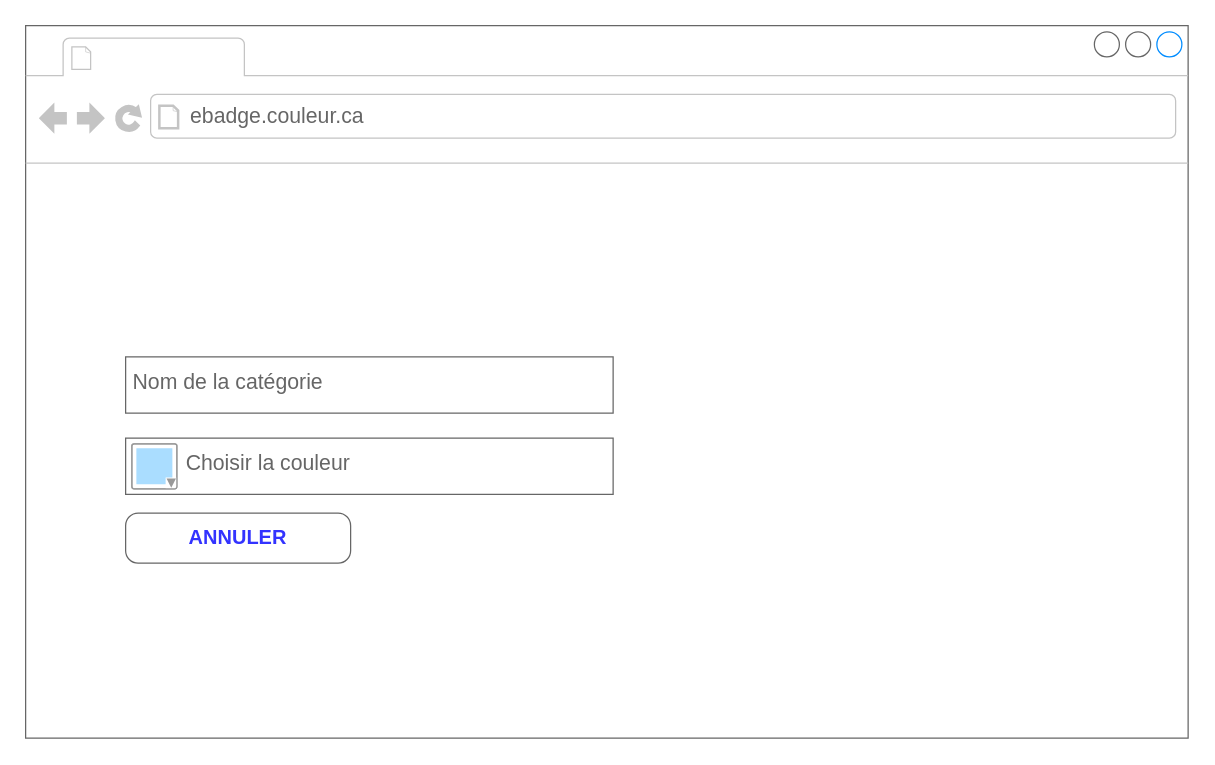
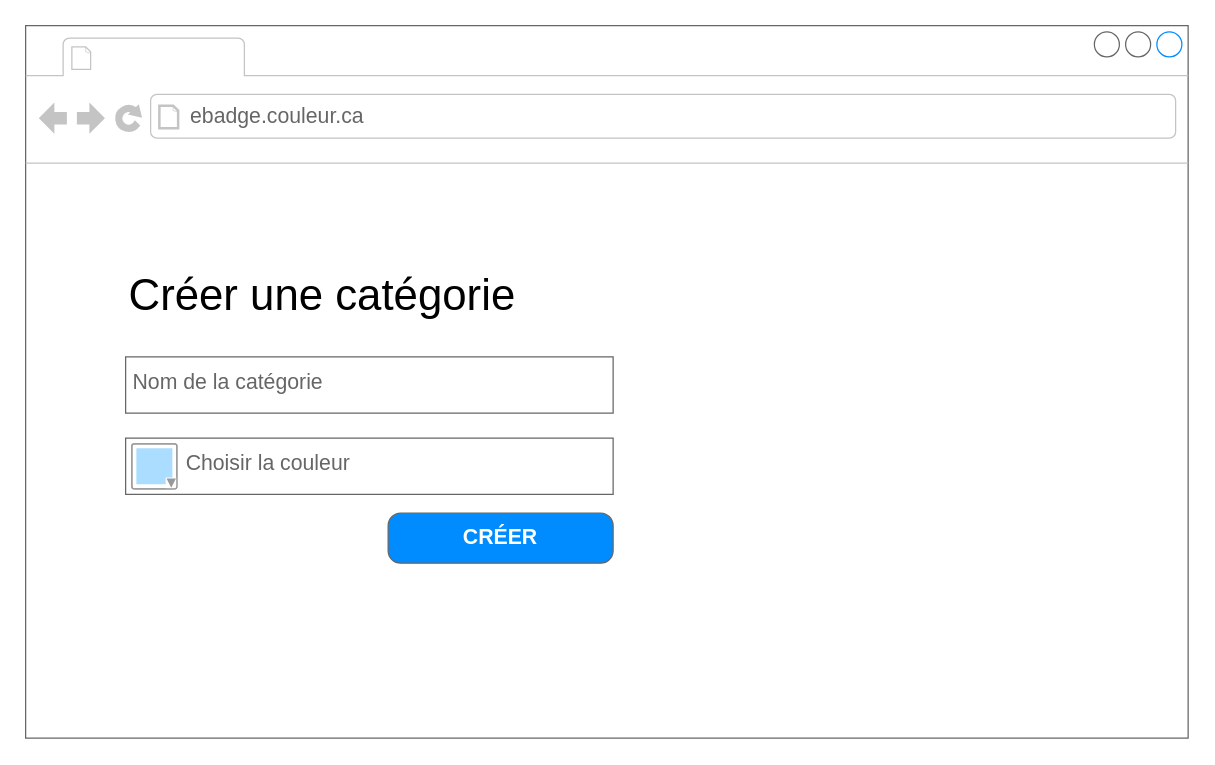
  <mxCell id="0" />
  <mxCell id="1" parent="0" />
  <mxCell id="2" value="" style="strokeWidth=1;shadow=0;dashed=0;align=center;html=1;shape=mxgraph.mockup.containers.browserWindow;rSize=0;strokeColor=#666666;strokeColor2=#008cff;strokeColor3=#c4c4c4;mainText=,;recursiveResize=0;" vertex="1" parent="1"><mxGeometry x="20" y="20" width="930" height="570" as="geometry" /></mxCell>
  <mxCell id="3" value="ebadge.couleur.ca" style="strokeWidth=1;shadow=0;dashed=0;align=center;html=1;shape=mxgraph.mockup.containers.anchor;rSize=0;fontSize=17;fontColor=#666666;align=left;" vertex="1" parent="2"><mxGeometry x="130" y="60" width="250" height="26" as="geometry" /></mxCell>
+ <mxCell id="4" value="Créer une catégorie" style="text;html=1;align=center;verticalAlign=middle;whiteSpace=wrap;rounded=0;fontSize=35;" vertex="1" parent="2"><mxGeometry x="50" y="180" width="375" height="70" as="geometry" /></mxCell>
  <mxCell id="5" value="Nom de la catégorie" style="strokeWidth=1;shadow=0;dashed=0;align=center;html=1;shape=mxgraph.mockup.text.textBox;fontColor=#666666;align=left;fontSize=17;spacingLeft=4;spacingTop=-3;whiteSpace=wrap;strokeColor=#666666;mainText=" vertex="1" parent="2"><mxGeometry x="80" y="265" width="390" height="45" as="geometry" /></mxCell>
  <mxCell id="6" value="&amp;nbsp; &amp;nbsp; &amp;nbsp; &amp;nbsp; &amp;nbsp;Choisir la couleur" style="strokeWidth=1;shadow=0;dashed=0;align=center;html=1;shape=mxgraph.mockup.text.textBox;fontColor=#666666;align=left;fontSize=17;spacingLeft=4;spacingTop=-3;whiteSpace=wrap;strokeColor=#666666;mainText=" vertex="1" parent="2"><mxGeometry x="80" y="330" width="390" height="45" as="geometry" /></mxCell>
  <mxCell id="7" value="" style="verticalLabelPosition=bottom;shadow=0;dashed=0;align=center;html=1;verticalAlign=top;strokeWidth=1;shape=mxgraph.mockup.forms.colorPicker;chosenColor=#aaddff;" vertex="1" parent="2"><mxGeometry x="85" y="334.5" width="36" height="36" as="geometry" /></mxCell>
- <mxCell id="9" value="&lt;font style=&quot;color: rgb(51, 51, 255); font-size: 16px;&quot;&gt;ANNULER&lt;/font&gt;" style="strokeWidth=1;shadow=0;dashed=0;align=center;html=1;shape=mxgraph.mockup.buttons.button;strokeColor=#666666;fontColor=#ffffff;mainText=;buttonStyle=round;fontSize=17;fontStyle=1;fillColor=#FFFFFF;whiteSpace=wrap;" vertex="1" parent="2"><mxGeometry x="80" y="390" width="180" height="40" as="geometry" /></mxCell>
+ <mxCell id="8" value="CRÉER" style="strokeWidth=1;shadow=0;dashed=0;align=center;html=1;shape=mxgraph.mockup.buttons.button;strokeColor=#666666;fontColor=#ffffff;mainText=;buttonStyle=round;fontSize=17;fontStyle=1;fillColor=#008cff;whiteSpace=wrap;" vertex="1" parent="2"><mxGeometry x="290" y="390" width="180" height="40" as="geometry" /></mxCell>
